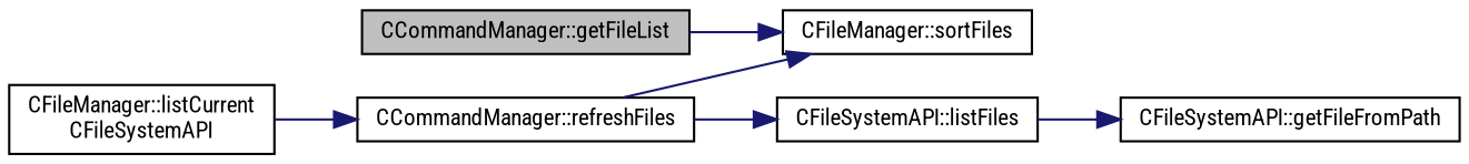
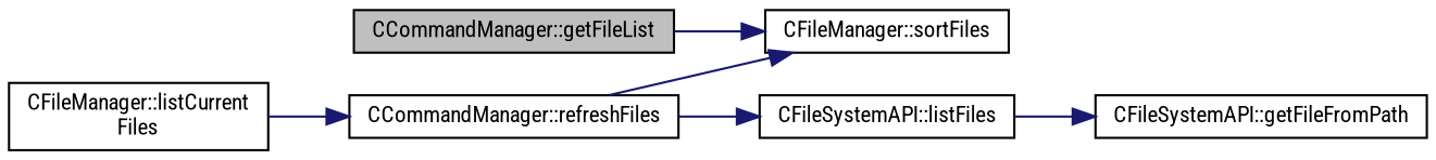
  digraph {
    fontname="Roboto Condensed"
    rankdir=LR
    node [color=black fillcolor=white fontname="Roboto Condensed" fontsize=10 shape=record style=filled]
    edge [color=midnightblue fontname="Roboto Condensed" fontsize=10 labelfontname=Helvetica labelfontsize=10 style=solid]
    n1 [fillcolor=grey75 fontcolor=black height=0.2 label="CCommandManager::getFileList" width=0.4]
    n2 [height=0.2 label="CFileManager::sortFiles" width=0.4]
-   n3 [height=0.2 label="CFileManager::listCurrent\lCFileSystemAPI" width=0.4]
+   n3 [height=0.2 label="CFileManager::listCurrent\lFiles" width=0.4]
    n4 [height=0.2 label="CCommandManager::refreshFiles" width=0.4]
    n5 [height=0.2 label="CFileSystemAPI::listFiles" width=0.4]
    n6 [height=0.2 label="CFileSystemAPI::getFileFromPath" width=0.4]
    n1 -> n2
    n3 -> n4
    n4 -> n2
    n4 -> n5
    n5 -> n6
  }
